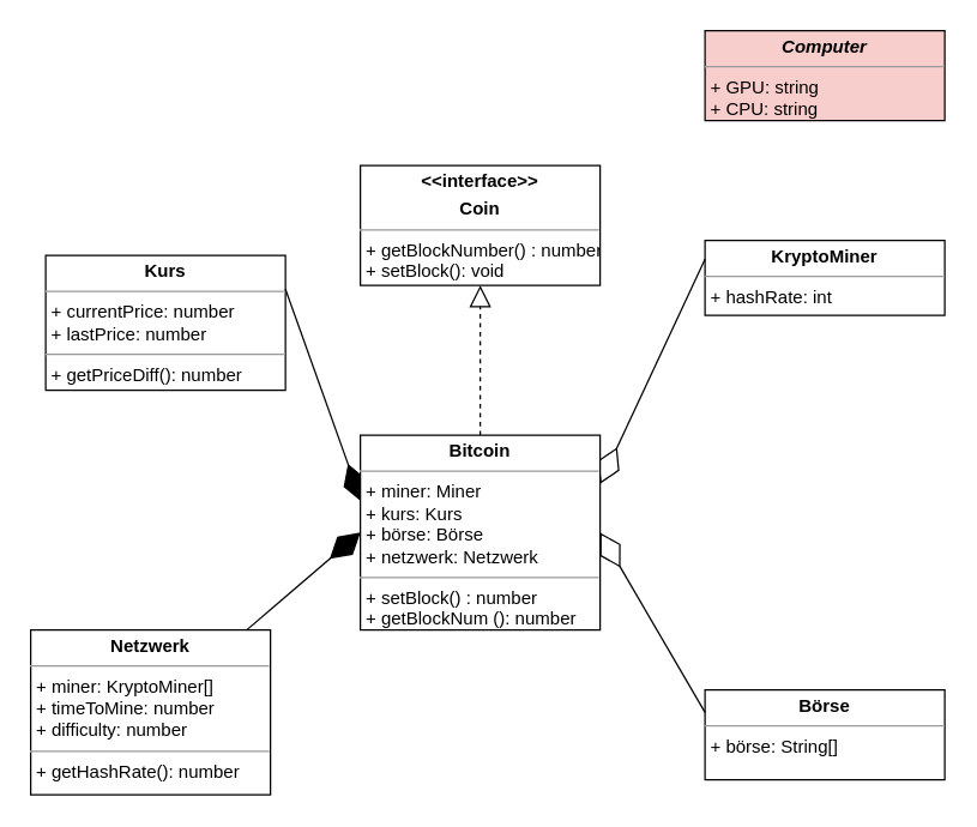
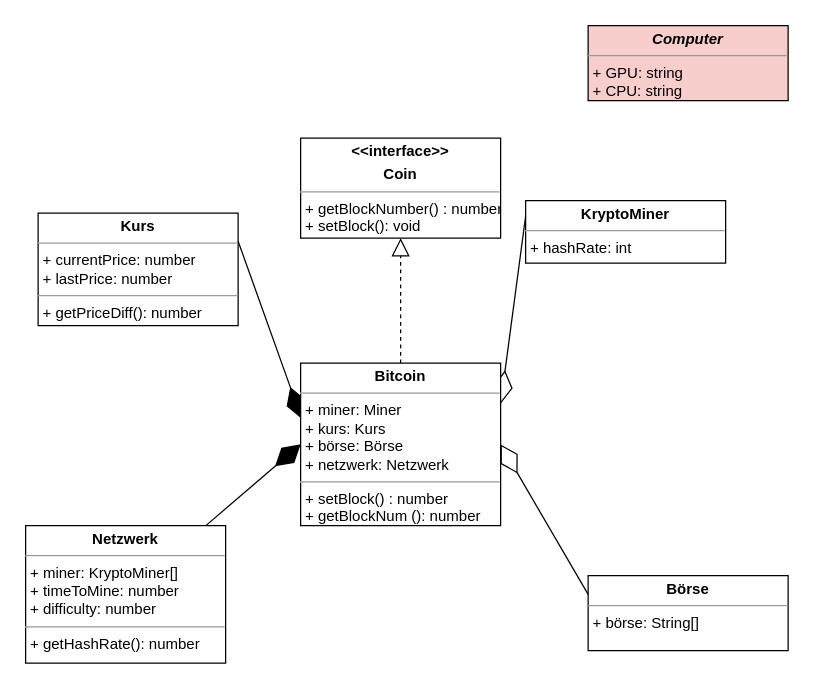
  <mxCell id="0" />
  <mxCell id="1" parent="0" />
  <mxCell id="2" value="&lt;p style=&quot;margin:0px;margin-top:4px;text-align:center;&quot;&gt;&lt;b&gt;Kurs&lt;/b&gt;&lt;/p&gt;&lt;hr size=&quot;1&quot;&gt;&lt;p style=&quot;margin:0px;margin-left:4px;&quot;&gt;+ currentPrice: number&lt;/p&gt;&lt;p style=&quot;margin:0px;margin-left:4px;&quot;&gt;+ lastPrice: number&lt;/p&gt;&lt;hr size=&quot;1&quot;&gt;&lt;p style=&quot;margin:0px;margin-left:4px;&quot;&gt;+ getPriceDiff(): number&lt;/p&gt;" style="verticalAlign=top;align=left;overflow=fill;fontSize=12;fontFamily=Helvetica;html=1;" vertex="1" parent="1"><mxGeometry x="30" y="170" width="160" height="90" as="geometry" /></mxCell>
  <mxCell id="3" value="&lt;p style=&quot;margin:0px;margin-top:4px;text-align:center;&quot;&gt;&lt;b&gt;Netzwerk&lt;/b&gt;&lt;/p&gt;&lt;hr size=&quot;1&quot;&gt;&lt;p style=&quot;margin:0px;margin-left:4px;&quot;&gt;+ miner: KryptoMiner[]&lt;/p&gt;&lt;p style=&quot;margin:0px;margin-left:4px;&quot;&gt;+ timeToMine: number&lt;/p&gt;&lt;p style=&quot;margin:0px;margin-left:4px;&quot;&gt;+ difficulty: number&lt;/p&gt;&lt;hr size=&quot;1&quot;&gt;&lt;p style=&quot;margin:0px;margin-left:4px;&quot;&gt;+ getHashRate(): number&lt;/p&gt;" style="verticalAlign=top;align=left;overflow=fill;fontSize=12;fontFamily=Helvetica;html=1;" vertex="1" parent="1"><mxGeometry x="20" y="420" width="160" height="110" as="geometry" /></mxCell>
- <mxCell id="4" value="&lt;p style=&quot;margin:0px;margin-top:4px;text-align:center;&quot;&gt;&lt;b&gt;KryptoMiner&lt;/b&gt;&lt;/p&gt;&lt;hr size=&quot;1&quot;&gt;&lt;p style=&quot;margin:0px;margin-left:4px;&quot;&gt;&lt;span style=&quot;background-color: initial;&quot;&gt;+ hashRate: int&lt;/span&gt;&lt;/p&gt;&lt;p style=&quot;margin:0px;margin-left:4px;&quot;&gt;&lt;br&gt;&lt;/p&gt;" style="verticalAlign=top;align=left;overflow=fill;fontSize=12;fontFamily=Helvetica;html=1;" vertex="1" parent="1"><mxGeometry x="470" y="160" width="160" height="50" as="geometry" /></mxCell>
+ <mxCell id="4" value="&lt;p style=&quot;margin:0px;margin-top:4px;text-align:center;&quot;&gt;&lt;b&gt;KryptoMiner&lt;/b&gt;&lt;/p&gt;&lt;hr size=&quot;1&quot;&gt;&lt;p style=&quot;margin:0px;margin-left:4px;&quot;&gt;&lt;span style=&quot;background-color: initial;&quot;&gt;+ hashRate: int&lt;/span&gt;&lt;/p&gt;&lt;p style=&quot;margin:0px;margin-left:4px;&quot;&gt;&lt;br&gt;&lt;/p&gt;" style="verticalAlign=top;align=left;overflow=fill;fontSize=12;fontFamily=Helvetica;html=1;" vertex="1" parent="1"><mxGeometry x="420" y="160" width="160" height="50" as="geometry" /></mxCell>
  <mxCell id="5" value="&lt;p style=&quot;margin:0px;margin-top:4px;text-align:center;&quot;&gt;&lt;b&gt;Börse&lt;/b&gt;&lt;/p&gt;&lt;hr size=&quot;1&quot;&gt;&lt;p style=&quot;margin:0px;margin-left:4px;&quot;&gt;+ börse: String[]&lt;/p&gt;&lt;p style=&quot;margin:0px;margin-left:4px;&quot;&gt;&lt;br&gt;&lt;/p&gt;" style="verticalAlign=top;align=left;overflow=fill;fontSize=12;fontFamily=Helvetica;html=1;" vertex="1" parent="1"><mxGeometry x="470" y="460" width="160" height="60" as="geometry" /></mxCell>
  <mxCell id="6" value="" style="endArrow=diamondThin;endFill=0;endSize=24;html=1;rounded=0;entryX=1;entryY=0.5;entryDx=0;entryDy=0;exitX=0;exitY=0.25;exitDx=0;exitDy=0;" edge="1" parent="1" source="5" target="14"><mxGeometry width="160" relative="1" as="geometry"><mxPoint x="497" y="427" as="sourcePoint" /><mxPoint x="400" y="357.5" as="targetPoint" /></mxGeometry></mxCell>
  <mxCell id="7" value="" style="endArrow=diamondThin;endFill=0;endSize=24;html=1;rounded=0;exitX=0;exitY=0.25;exitDx=0;exitDy=0;entryX=1;entryY=0.25;entryDx=0;entryDy=0;" edge="1" parent="1" source="4" target="14"><mxGeometry width="160" relative="1" as="geometry"><mxPoint x="410" y="420" as="sourcePoint" /><mxPoint x="400" y="326" as="targetPoint" /></mxGeometry></mxCell>
  <mxCell id="8" value="" style="endArrow=diamondThin;endFill=1;endSize=24;html=1;rounded=0;entryX=0;entryY=0.5;entryDx=0;entryDy=0;" edge="1" parent="1" source="3" target="14"><mxGeometry width="160" relative="1" as="geometry"><mxPoint x="410" y="420" as="sourcePoint" /><mxPoint x="240" y="357.5" as="targetPoint" /></mxGeometry></mxCell>
  <mxCell id="9" value="" style="endArrow=diamondThin;endFill=1;endSize=24;html=1;rounded=0;entryX=0.005;entryY=0.342;entryDx=0;entryDy=0;exitX=1;exitY=0.25;exitDx=0;exitDy=0;entryPerimeter=0;" edge="1" parent="1" source="2" target="14"><mxGeometry width="160" relative="1" as="geometry"><mxPoint x="410" y="420" as="sourcePoint" /><mxPoint x="240" y="335" as="targetPoint" /></mxGeometry></mxCell>
  <mxCell id="10" value="&lt;p style=&quot;margin:0px;margin-top:4px;text-align:center;&quot;&gt;&lt;b&gt;&lt;i&gt;Computer&lt;/i&gt;&lt;/b&gt;&lt;/p&gt;&lt;hr size=&quot;1&quot;&gt;&lt;p style=&quot;margin:0px;margin-left:4px;&quot;&gt;+ GPU: string&lt;/p&gt;&lt;p style=&quot;margin:0px;margin-left:4px;&quot;&gt;+ CPU: string&lt;/p&gt;" style="verticalAlign=top;align=left;overflow=fill;fontSize=12;fontFamily=Helvetica;html=1;fontStyle=0;fillColor=#f8cecc;" vertex="1" parent="1"><mxGeometry x="470" y="20" width="160" height="60" as="geometry" /></mxCell>
  <mxCell id="11" value="&lt;p style=&quot;margin:0px;margin-top:4px;text-align:center;&quot;&gt;&lt;b&gt;&amp;lt;&amp;lt;interface&amp;gt;&amp;gt;&lt;/b&gt;&lt;/p&gt;&lt;p style=&quot;margin:0px;margin-top:4px;text-align:center;&quot;&gt;&lt;b&gt;Coin&lt;/b&gt;&lt;/p&gt;&lt;hr size=&quot;1&quot;&gt;&lt;p style=&quot;margin:0px;margin-left:4px;&quot;&gt;&lt;span style=&quot;background-color: initial;&quot;&gt;+ getBlockNumber() : number&lt;/span&gt;&lt;/p&gt;&lt;p style=&quot;margin:0px;margin-left:4px;&quot;&gt;+ setBlock(): void&lt;/p&gt;&lt;p style=&quot;margin:0px;margin-left:4px;&quot;&gt;&lt;br&gt;&lt;/p&gt;" style="verticalAlign=top;align=left;overflow=fill;fontSize=12;fontFamily=Helvetica;html=1;" vertex="1" parent="1"><mxGeometry x="240" y="110" width="160" height="80" as="geometry" /></mxCell>
  <mxCell id="12" style="edgeStyle=orthogonalEdgeStyle;rounded=0;orthogonalLoop=1;jettySize=auto;html=1;exitX=0.5;exitY=1;exitDx=0;exitDy=0;" edge="1" parent="1" source="11" target="11"><mxGeometry relative="1" as="geometry" /></mxCell>
  <mxCell id="13" value="" style="endArrow=block;dashed=1;endFill=0;endSize=12;html=1;rounded=0;entryX=0.5;entryY=1;entryDx=0;entryDy=0;exitX=0.5;exitY=0;exitDx=0;exitDy=0;" edge="1" parent="1" source="14" target="11"><mxGeometry width="160" relative="1" as="geometry"><mxPoint x="320" y="290" as="sourcePoint" /><mxPoint x="570" y="320" as="targetPoint" /></mxGeometry></mxCell>
  <mxCell id="14" value="&lt;p style=&quot;margin:0px;margin-top:4px;text-align:center;&quot;&gt;&lt;b&gt;Bitcoin&lt;/b&gt;&lt;/p&gt;&lt;hr size=&quot;1&quot;&gt;&lt;p style=&quot;border-color: var(--border-color); margin: 0px 0px 0px 4px;&quot;&gt;+ miner: Miner&lt;/p&gt;&lt;p style=&quot;border-color: var(--border-color); margin: 0px 0px 0px 4px;&quot;&gt;+ kurs: Kurs&lt;/p&gt;&lt;p style=&quot;border-color: var(--border-color); margin: 0px 0px 0px 4px;&quot;&gt;+ börse: Börse&lt;/p&gt;&lt;p style=&quot;border-color: var(--border-color); margin: 0px 0px 0px 4px;&quot;&gt;+ netzwerk: Netzwerk&lt;/p&gt;&lt;hr size=&quot;1&quot;&gt;&lt;p style=&quot;margin:0px;margin-left:4px;&quot;&gt;+ setBlock() : number&lt;/p&gt;&lt;p style=&quot;margin:0px;margin-left:4px;&quot;&gt;+ getBlockNum (): number&lt;/p&gt;" style="verticalAlign=top;align=left;overflow=fill;fontSize=12;fontFamily=Helvetica;html=1;" vertex="1" parent="1"><mxGeometry x="240" y="290" width="160" height="130" as="geometry" /></mxCell>
